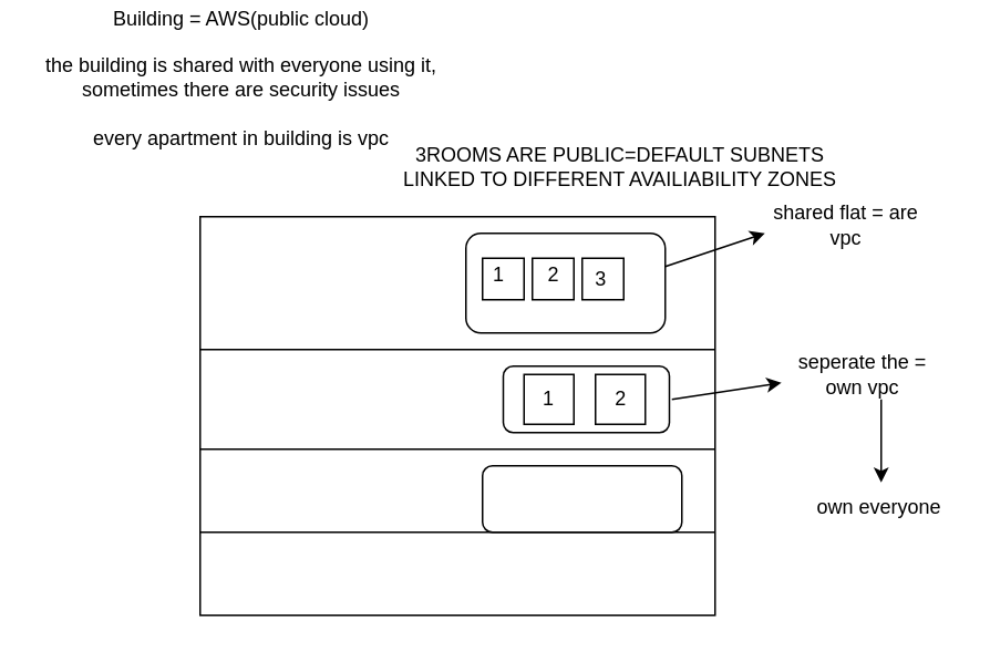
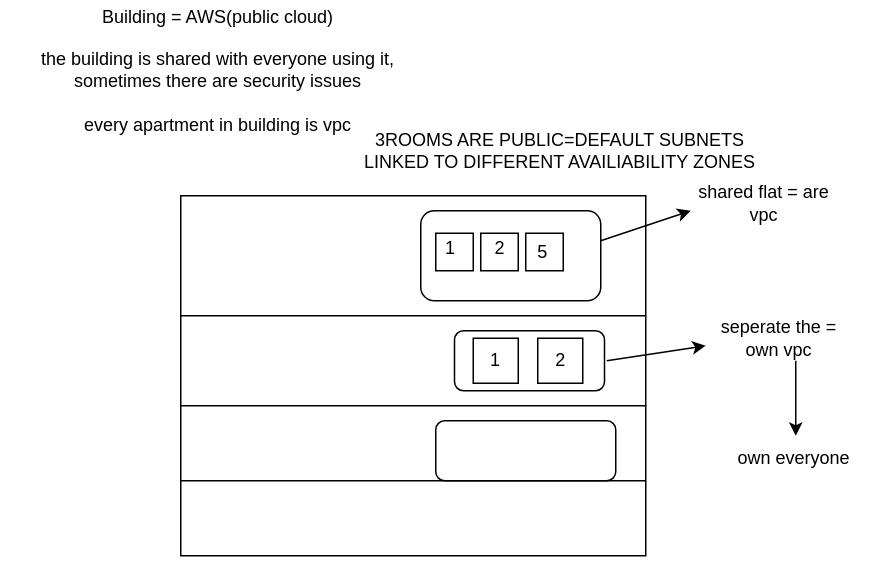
  <mxCell id="0" />
  <mxCell id="1" parent="0" />
  <mxCell id="2" value="" style="rounded=0;whiteSpace=wrap;html=1;" vertex="1" parent="1"><mxGeometry x="120" y="130" width="310" height="240" as="geometry" /></mxCell>
  <mxCell id="3" value="Building = AWS(public cloud)&lt;div&gt;&lt;br&gt;&lt;/div&gt;&lt;div&gt;the building is shared with everyone using it,&lt;/div&gt;&lt;div&gt;sometimes there are security issues&lt;/div&gt;&lt;div&gt;&lt;br&gt;&lt;/div&gt;&lt;div&gt;every apartment in building is vpc&lt;/div&gt;&lt;div&gt;&lt;br&gt;&lt;/div&gt;&lt;div&gt;&lt;br&gt;&lt;/div&gt;&lt;div&gt;&lt;br&gt;&lt;/div&gt;&lt;div&gt;&lt;br&gt;&lt;/div&gt;" style="text;html=1;align=center;verticalAlign=middle;whiteSpace=wrap;rounded=0;" vertex="1" parent="1"><mxGeometry x="20" y="20" width="250" height="110" as="geometry" /></mxCell>
  <mxCell id="4" value="" style="endArrow=none;html=1;rounded=0;" edge="1" parent="1" target="2"><mxGeometry width="50" height="50" relative="1" as="geometry"><mxPoint x="120" y="200" as="sourcePoint" /><mxPoint x="170" y="150" as="targetPoint" /></mxGeometry></mxCell>
  <mxCell id="5" value="" style="rounded=1;whiteSpace=wrap;html=1;" vertex="1" parent="1"><mxGeometry x="280" y="140" width="120" height="60" as="geometry" /></mxCell>
  <mxCell id="6" value="3ROOMS ARE PUBLIC=DEFAULT SUBNETS LINKED TO DIFFERENT AVAILIABILITY ZONES" style="text;html=1;align=center;verticalAlign=middle;whiteSpace=wrap;rounded=0;" vertex="1" parent="1"><mxGeometry x="240" y="70" width="266" height="60" as="geometry" /></mxCell>
  <mxCell id="7" value="" style="whiteSpace=wrap;html=1;aspect=fixed;" vertex="1" parent="1"><mxGeometry x="290" y="155" width="25" height="25" as="geometry" /></mxCell>
  <mxCell id="8" value="" style="whiteSpace=wrap;html=1;aspect=fixed;" vertex="1" parent="1"><mxGeometry x="320" y="155" width="25" height="25" as="geometry" /></mxCell>
  <mxCell id="9" value="" style="whiteSpace=wrap;html=1;aspect=fixed;" vertex="1" parent="1"><mxGeometry x="350" y="155" width="25" height="25" as="geometry" /></mxCell>
  <mxCell id="10" value="1" style="text;html=1;align=center;verticalAlign=middle;whiteSpace=wrap;rounded=0;" vertex="1" parent="1"><mxGeometry x="270" y="150" width="60" height="30" as="geometry" /></mxCell>
  <mxCell id="11" value="2" style="text;html=1;align=center;verticalAlign=middle;whiteSpace=wrap;rounded=0;" vertex="1" parent="1"><mxGeometry x="302.5" y="150" width="60" height="30" as="geometry" /></mxCell>
- <mxCell id="12" value="3" style="text;html=1;align=center;verticalAlign=middle;whiteSpace=wrap;rounded=0;" vertex="1" parent="1"><mxGeometry x="330" y="152.5" width="62.5" height="30" as="geometry" /></mxCell>
+ <mxCell id="12" value="5" style="text;html=1;align=center;verticalAlign=middle;whiteSpace=wrap;rounded=0;" vertex="1" parent="1"><mxGeometry x="330" y="152.5" width="62.5" height="30" as="geometry" /></mxCell>
  <mxCell id="13" value="" style="endArrow=classic;html=1;rounded=0;" edge="1" parent="1"><mxGeometry width="50" height="50" relative="1" as="geometry"><mxPoint x="400" y="160" as="sourcePoint" /><mxPoint x="460" y="140" as="targetPoint" /></mxGeometry></mxCell>
  <mxCell id="14" value="shared flat = are vpc" style="text;html=1;align=center;verticalAlign=middle;whiteSpace=wrap;rounded=0;" vertex="1" parent="1"><mxGeometry x="464" y="120" width="90" height="30" as="geometry" /></mxCell>
  <mxCell id="15" value="" style="endArrow=none;html=1;rounded=0;entryX=1;entryY=0.333;entryDx=0;entryDy=0;entryPerimeter=0;" edge="1" parent="1" target="2"><mxGeometry width="50" height="50" relative="1" as="geometry"><mxPoint x="120" y="210" as="sourcePoint" /><mxPoint x="170" y="160" as="targetPoint" /></mxGeometry></mxCell>
  <mxCell id="16" value="" style="endArrow=none;html=1;rounded=0;" edge="1" parent="1" target="2"><mxGeometry width="50" height="50" relative="1" as="geometry"><mxPoint x="120" y="275" as="sourcePoint" /><mxPoint x="170" y="225" as="targetPoint" /></mxGeometry></mxCell>
  <mxCell id="17" value="" style="endArrow=none;html=1;rounded=0;entryX=1;entryY=0.333;entryDx=0;entryDy=0;entryPerimeter=0;" edge="1" parent="1"><mxGeometry width="50" height="50" relative="1" as="geometry"><mxPoint x="120" y="270" as="sourcePoint" /><mxPoint x="430" y="270" as="targetPoint" /></mxGeometry></mxCell>
  <mxCell id="18" value="" style="endArrow=none;html=1;rounded=0;entryX=1;entryY=0.333;entryDx=0;entryDy=0;entryPerimeter=0;" edge="1" parent="1"><mxGeometry width="50" height="50" relative="1" as="geometry"><mxPoint x="120" y="320" as="sourcePoint" /><mxPoint x="430" y="320" as="targetPoint" /></mxGeometry></mxCell>
  <mxCell id="19" value="" style="rounded=1;whiteSpace=wrap;html=1;" vertex="1" parent="1"><mxGeometry x="302.5" y="220" width="100" height="40" as="geometry" /></mxCell>
  <mxCell id="20" value="" style="rounded=1;whiteSpace=wrap;html=1;" vertex="1" parent="1"><mxGeometry x="290" y="280" width="120" height="40" as="geometry" /></mxCell>
  <mxCell id="21" value="" style="endArrow=classic;html=1;rounded=0;" edge="1" parent="1"><mxGeometry width="50" height="50" relative="1" as="geometry"><mxPoint x="404" y="240" as="sourcePoint" /><mxPoint x="470" y="230" as="targetPoint" /></mxGeometry></mxCell>
  <mxCell id="22" value="seperate the = own vpc" style="text;html=1;align=center;verticalAlign=middle;whiteSpace=wrap;rounded=0;" vertex="1" parent="1"><mxGeometry x="474" y="210" width="90" height="30" as="geometry" /></mxCell>
  <mxCell id="23" value="2" style="text;html=1;align=center;verticalAlign=middle;whiteSpace=wrap;rounded=0;" vertex="1" parent="1"><mxGeometry x="340" y="220" width="60" height="30" as="geometry" /></mxCell>
  <mxCell id="24" value="" style="whiteSpace=wrap;html=1;aspect=fixed;" vertex="1" parent="1"><mxGeometry x="315" y="225" width="30" height="30" as="geometry" /></mxCell>
  <mxCell id="25" value="" style="whiteSpace=wrap;html=1;aspect=fixed;" vertex="1" parent="1"><mxGeometry x="358" y="225" width="30" height="30" as="geometry" /></mxCell>
  <mxCell id="26" value="1" style="text;html=1;align=center;verticalAlign=middle;whiteSpace=wrap;rounded=0;" vertex="1" parent="1"><mxGeometry x="300" y="225" width="60" height="30" as="geometry" /></mxCell>
  <mxCell id="27" value="2" style="text;html=1;align=center;verticalAlign=middle;whiteSpace=wrap;rounded=0;" vertex="1" parent="1"><mxGeometry x="341.75" y="225" width="62.5" height="30" as="geometry" /></mxCell>
  <mxCell id="28" value="" style="endArrow=classic;html=1;rounded=0;" edge="1" parent="1"><mxGeometry width="50" height="50" relative="1" as="geometry"><mxPoint x="530" y="240" as="sourcePoint" /><mxPoint x="530" y="290" as="targetPoint" /></mxGeometry></mxCell>
  <mxCell id="29" value="own everyone" style="text;html=1;align=center;verticalAlign=middle;whiteSpace=wrap;rounded=0;" vertex="1" parent="1"><mxGeometry x="484" y="290" width="90" height="30" as="geometry" /></mxCell>
